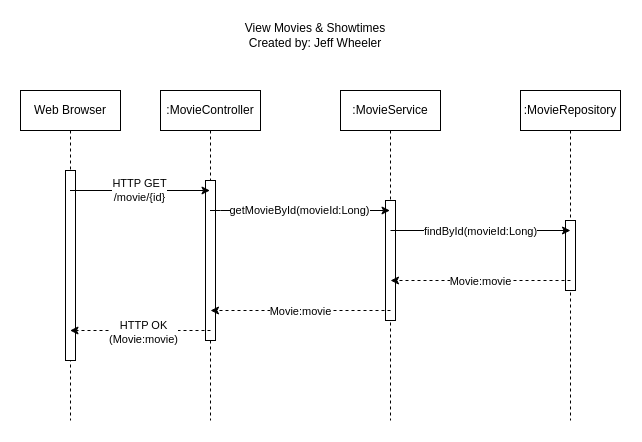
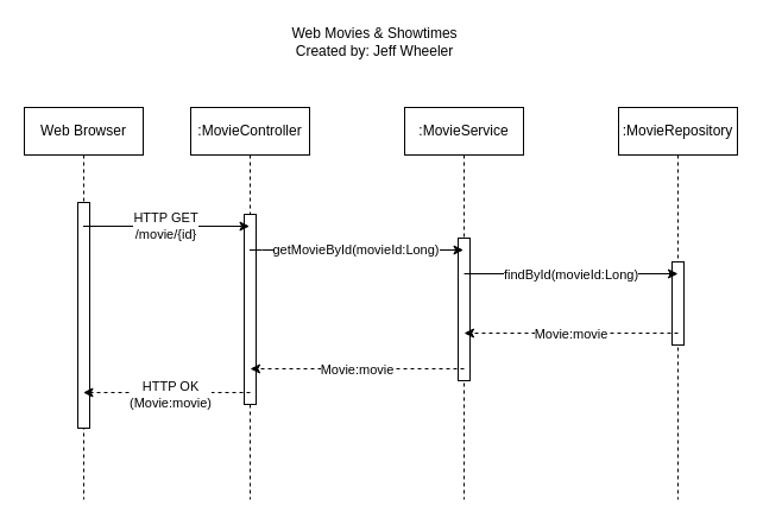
  <mxCell id="0" />
  <mxCell id="1" parent="0" />
  <mxCell id="2" value="Web Browser" style="shape=umlLifeline;perimeter=lifelinePerimeter;whiteSpace=wrap;html=1;container=0;dropTarget=0;collapsible=0;recursiveResize=0;outlineConnect=0;portConstraint=eastwest;newEdgeStyle={&quot;edgeStyle&quot;:&quot;elbowEdgeStyle&quot;,&quot;elbow&quot;:&quot;vertical&quot;,&quot;curved&quot;:0,&quot;rounded&quot;:0};" parent="1" vertex="1"><mxGeometry y="90" width="100" height="330" as="geometry" x="20" /></mxCell>
  <mxCell id="3" value="" style="html=1;points=[];perimeter=orthogonalPerimeter;outlineConnect=0;targetShapes=umlLifeline;portConstraint=eastwest;newEdgeStyle={&quot;edgeStyle&quot;:&quot;elbowEdgeStyle&quot;,&quot;elbow&quot;:&quot;vertical&quot;,&quot;curved&quot;:0,&quot;rounded&quot;:0};" parent="2" vertex="1"><mxGeometry x="45" y="80" width="10" height="190" as="geometry" /></mxCell>
  <mxCell id="4" value=":MovieController" style="shape=umlLifeline;perimeter=lifelinePerimeter;whiteSpace=wrap;html=1;container=0;dropTarget=0;collapsible=0;recursiveResize=0;outlineConnect=0;portConstraint=eastwest;newEdgeStyle={&quot;edgeStyle&quot;:&quot;elbowEdgeStyle&quot;,&quot;elbow&quot;:&quot;vertical&quot;,&quot;curved&quot;:0,&quot;rounded&quot;:0};" parent="1" vertex="1"><mxGeometry x="160" y="90" width="100" height="330" as="geometry" /></mxCell>
  <mxCell id="5" value="" style="html=1;points=[];perimeter=orthogonalPerimeter;outlineConnect=0;targetShapes=umlLifeline;portConstraint=eastwest;newEdgeStyle={&quot;edgeStyle&quot;:&quot;elbowEdgeStyle&quot;,&quot;elbow&quot;:&quot;vertical&quot;,&quot;curved&quot;:0,&quot;rounded&quot;:0};" parent="4" vertex="1"><mxGeometry x="45" y="90" width="10" height="160" as="geometry" /></mxCell>
- <mxCell id="6" value="View Movies &amp;amp; Showtimes&lt;div&gt;Created by: Jeff Wheeler&lt;/div&gt;" style="text;html=1;align=center;verticalAlign=middle;whiteSpace=wrap;rounded=0;" parent="1" vertex="1"><mxGeometry x="220" width="190" height="30" as="geometry" y="20" /></mxCell>
+ <mxCell id="6" value="Web Movies &amp;amp; Showtimes&lt;div&gt;Created by: Jeff Wheeler&lt;/div&gt;" style="text;html=1;align=center;verticalAlign=middle;whiteSpace=wrap;rounded=0;" parent="1" vertex="1"><mxGeometry x="220" width="190" height="30" as="geometry" y="20" /></mxCell>
  <mxCell id="7" value=":MovieService" style="shape=umlLifeline;perimeter=lifelinePerimeter;whiteSpace=wrap;html=1;container=0;dropTarget=0;collapsible=0;recursiveResize=0;outlineConnect=0;portConstraint=eastwest;newEdgeStyle={&quot;edgeStyle&quot;:&quot;elbowEdgeStyle&quot;,&quot;elbow&quot;:&quot;vertical&quot;,&quot;curved&quot;:0,&quot;rounded&quot;:0};" parent="1" vertex="1"><mxGeometry x="340" y="90" width="100" height="330" as="geometry" /></mxCell>
  <mxCell id="8" value="" style="html=1;points=[];perimeter=orthogonalPerimeter;outlineConnect=0;targetShapes=umlLifeline;portConstraint=eastwest;newEdgeStyle={&quot;edgeStyle&quot;:&quot;elbowEdgeStyle&quot;,&quot;elbow&quot;:&quot;vertical&quot;,&quot;curved&quot;:0,&quot;rounded&quot;:0};" parent="7" vertex="1"><mxGeometry x="45" y="110" width="10" height="120" as="geometry" /></mxCell>
  <mxCell id="9" value=":MovieRepository" style="shape=umlLifeline;perimeter=lifelinePerimeter;whiteSpace=wrap;html=1;container=0;dropTarget=0;collapsible=0;recursiveResize=0;outlineConnect=0;portConstraint=eastwest;newEdgeStyle={&quot;edgeStyle&quot;:&quot;elbowEdgeStyle&quot;,&quot;elbow&quot;:&quot;vertical&quot;,&quot;curved&quot;:0,&quot;rounded&quot;:0};" parent="1" vertex="1"><mxGeometry x="520" y="90" width="100" height="330" as="geometry" /></mxCell>
  <mxCell id="10" value="" style="html=1;points=[];perimeter=orthogonalPerimeter;outlineConnect=0;targetShapes=umlLifeline;portConstraint=eastwest;newEdgeStyle={&quot;edgeStyle&quot;:&quot;elbowEdgeStyle&quot;,&quot;elbow&quot;:&quot;vertical&quot;,&quot;curved&quot;:0,&quot;rounded&quot;:0};" parent="9" vertex="1"><mxGeometry x="45" y="130" width="10" height="70" as="geometry" /></mxCell>
  <mxCell id="11" value="" style="endArrow=classic;html=1;rounded=0;" parent="1" source="2" edge="1"><mxGeometry width="50" height="50" relative="1" as="geometry"><mxPoint x="89.5" y="190" as="sourcePoint" /><mxPoint x="209.5" y="190" as="targetPoint" /></mxGeometry></mxCell>
  <mxCell id="12" value="HTTP GET&lt;br&gt;/movie/{id}" style="edgeLabel;html=1;align=center;verticalAlign=middle;resizable=0;points=[];" parent="11" vertex="1" connectable="0"><mxGeometry x="-0.013" y="1" relative="1" as="geometry"><mxPoint as="offset" /></mxGeometry></mxCell>
  <mxCell id="13" value="" style="endArrow=classic;html=1;rounded=0;" parent="1" edge="1"><mxGeometry width="50" height="50" relative="1" as="geometry"><mxPoint x="209.5" y="210" as="sourcePoint" /><mxPoint x="389.5" y="210" as="targetPoint" /><Array as="points"><mxPoint x="220" y="210" /></Array></mxGeometry></mxCell>
  <mxCell id="14" value="getMovieById(movieId:Long)" style="edgeLabel;html=1;align=center;verticalAlign=middle;resizable=0;points=[];" parent="13" vertex="1" connectable="0"><mxGeometry x="-0.013" y="1" relative="1" as="geometry"><mxPoint as="offset" /></mxGeometry></mxCell>
  <mxCell id="15" value="" style="endArrow=classic;html=1;rounded=0;dashed=1;" parent="1" edge="1"><mxGeometry width="50" height="50" relative="1" as="geometry"><mxPoint x="570" y="280" as="sourcePoint" /><mxPoint x="390" y="280" as="targetPoint" /></mxGeometry></mxCell>
  <mxCell id="16" value="Movie:movie" style="edgeLabel;html=1;align=center;verticalAlign=middle;resizable=0;points=[];" parent="15" vertex="1" connectable="0"><mxGeometry x="0.011" relative="1" as="geometry"><mxPoint as="offset" /></mxGeometry></mxCell>
  <mxCell id="17" value="" style="endArrow=classic;html=1;rounded=0;" parent="1" edge="1"><mxGeometry width="50" height="50" relative="1" as="geometry"><mxPoint x="390" y="230" as="sourcePoint" /><mxPoint x="570" y="230" as="targetPoint" /><Array as="points"><mxPoint x="400.5" y="230" /></Array></mxGeometry></mxCell>
  <mxCell id="18" value="findById(movieId:Long)" style="edgeLabel;html=1;align=center;verticalAlign=middle;resizable=0;points=[];" parent="17" vertex="1" connectable="0"><mxGeometry x="-0.013" y="1" relative="1" as="geometry"><mxPoint y="1" as="offset" /></mxGeometry></mxCell>
  <mxCell id="19" value="" style="endArrow=classic;html=1;rounded=0;dashed=1;" parent="1" edge="1"><mxGeometry width="50" height="50" relative="1" as="geometry"><mxPoint x="390" y="310" as="sourcePoint" /><mxPoint x="210" y="310" as="targetPoint" /></mxGeometry></mxCell>
  <mxCell id="20" value="Movie:movie" style="edgeLabel;html=1;align=center;verticalAlign=middle;resizable=0;points=[];" parent="19" vertex="1" connectable="0"><mxGeometry x="0.011" relative="1" as="geometry"><mxPoint as="offset" /></mxGeometry></mxCell>
  <mxCell id="21" value="" style="endArrow=classic;html=1;rounded=0;dashed=1;" parent="1" target="2" edge="1"><mxGeometry width="50" height="50" relative="1" as="geometry"><mxPoint x="210" y="330" as="sourcePoint" /><mxPoint x="90" y="330" as="targetPoint" /></mxGeometry></mxCell>
  <mxCell id="22" value="HTTP OK&lt;div&gt;(Movie:movie)&lt;/div&gt;" style="edgeLabel;html=1;align=center;verticalAlign=middle;resizable=0;points=[];" parent="21" vertex="1" connectable="0"><mxGeometry x="-0.033" y="1" relative="1" as="geometry"><mxPoint as="offset" /></mxGeometry></mxCell>
